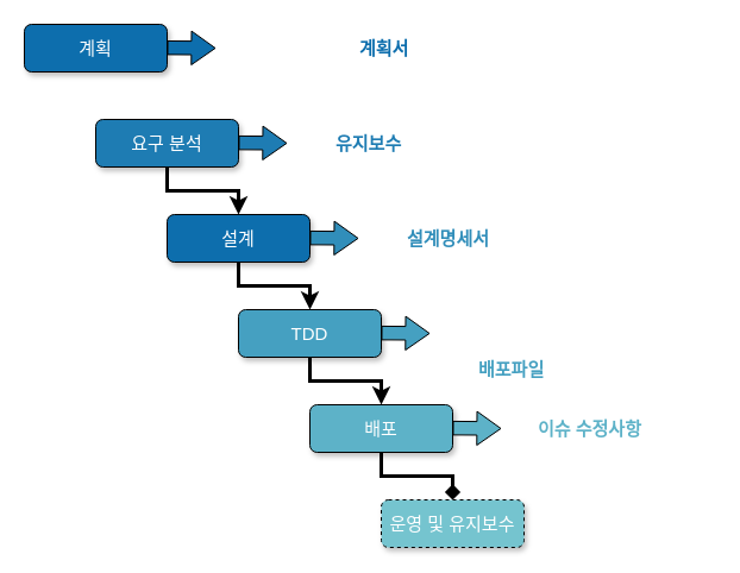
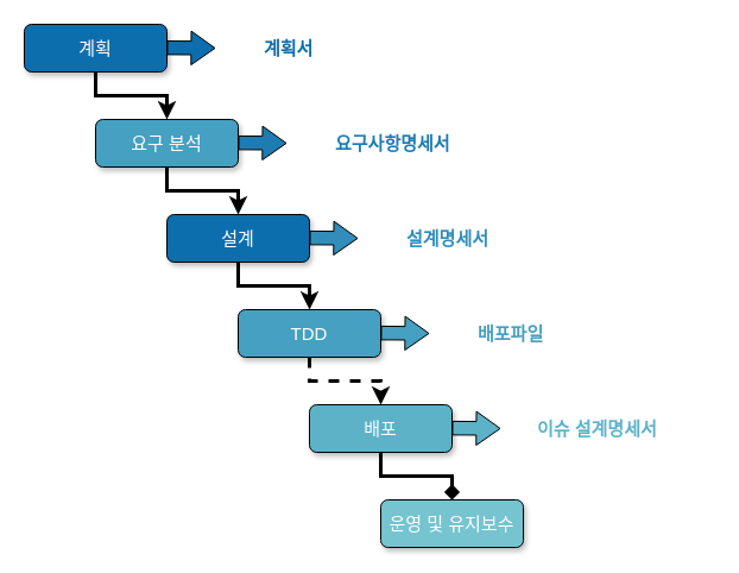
  <mxCell id="0" />
  <mxCell id="1" parent="0" />
+ <mxCell id="2" value="" style="edgeStyle=orthogonalEdgeStyle;rounded=0;orthogonalLoop=1;jettySize=auto;html=1;strokeWidth=3;" parent="1" source="3" target="5" edge="1"><mxGeometry relative="1" as="geometry" /></mxCell>
  <mxCell id="3" value="계획" style="rounded=1;whiteSpace=wrap;html=1;fillColor=#0D6EAD;fontColor=#ffffff;strokeColor=#000000;fontSize=15;strokeWidth=1;shadow=1;" parent="1" vertex="1"><mxGeometry x="20" y="20" width="120" height="40" as="geometry" /></mxCell>
  <mxCell id="4" value="" style="edgeStyle=orthogonalEdgeStyle;rounded=0;orthogonalLoop=1;jettySize=auto;html=1;strokeWidth=3;" parent="1" source="5" target="7" edge="1"><mxGeometry relative="1" as="geometry" /></mxCell>
- <mxCell id="5" value="요구 분석" style="rounded=1;whiteSpace=wrap;html=1;fillColor=#1E7CB3;fontColor=#ffffff;strokeColor=#000000;fontSize=15;strokeWidth=1;shadow=1;" parent="1" vertex="1"><mxGeometry x="80" y="100" width="120" height="40" as="geometry" /></mxCell>
+ <mxCell id="5" value="요구 분석" style="rounded=1;whiteSpace=wrap;html=1;fillColor=#45a0c1;fontColor=#ffffff;strokeColor=#000000;fontSize=15;strokeWidth=1;shadow=1;" parent="1" vertex="1"><mxGeometry x="80" y="100" width="120" height="40" as="geometry" /></mxCell>
  <mxCell id="6" value="" style="edgeStyle=orthogonalEdgeStyle;rounded=0;orthogonalLoop=1;jettySize=auto;html=1;strokeWidth=3;" parent="1" source="7" target="9" edge="1"><mxGeometry relative="1" as="geometry" /></mxCell>
  <mxCell id="7" value="설계" style="rounded=1;whiteSpace=wrap;html=1;fillColor=#0d6ead;fontColor=#ffffff;strokeColor=#000000;fontSize=15;strokeWidth=1;shadow=1;" parent="1" vertex="1"><mxGeometry x="140" y="180" width="120" height="40" as="geometry" /></mxCell>
- <mxCell id="8" value="" style="edgeStyle=orthogonalEdgeStyle;rounded=0;orthogonalLoop=1;jettySize=auto;html=1;strokeWidth=3;" parent="1" source="9" target="11" edge="1"><mxGeometry relative="1" as="geometry" /></mxCell>
+ <mxCell id="8" value="" style="edgeStyle=orthogonalEdgeStyle;rounded=0;orthogonalLoop=1;jettySize=auto;html=1;strokeWidth=3;dashed=1;" parent="1" source="9" target="11" edge="1"><mxGeometry relative="1" as="geometry" /></mxCell>
  <mxCell id="9" value="TDD" style="rounded=1;whiteSpace=wrap;html=1;fillColor=#45A0C1;fontColor=#ffffff;strokeColor=#000000;fontSize=15;strokeWidth=1;shadow=1;" parent="1" vertex="1"><mxGeometry x="200" y="260" width="120" height="40" as="geometry" /></mxCell>
  <mxCell id="10" value="" style="edgeStyle=orthogonalEdgeStyle;rounded=0;orthogonalLoop=1;jettySize=auto;html=1;strokeWidth=3;endArrow=diamond;" parent="1" source="11" target="12" edge="1"><mxGeometry relative="1" as="geometry" /></mxCell>
  <mxCell id="11" value="배포" style="rounded=1;whiteSpace=wrap;html=1;fillColor=#5DB2C8;fontColor=#ffffff;strokeColor=#000000;fontSize=15;strokeWidth=1;shadow=1;" parent="1" vertex="1"><mxGeometry x="260" y="340" width="120" height="40" as="geometry" /></mxCell>
- <mxCell id="12" value="운영 및 유지보수" style="rounded=1;whiteSpace=wrap;html=1;fillColor=#75C4CF;fontColor=#ffffff;strokeColor=#000000;fontSize=15;strokeWidth=1;shadow=1;dashed=1;" parent="1" vertex="1"><mxGeometry x="320" y="420" width="120" height="40" as="geometry" /></mxCell>
+ <mxCell id="12" value="운영 및 유지보수" style="rounded=1;whiteSpace=wrap;html=1;fillColor=#75C4CF;fontColor=#ffffff;strokeColor=#000000;fontSize=15;strokeWidth=1;shadow=1;" parent="1" vertex="1"><mxGeometry x="320" y="420" width="120" height="40" as="geometry" /></mxCell>
  <mxCell id="13" value="" style="shape=flexArrow;endArrow=classic;html=1;rounded=0;width=11.429;endSize=6.371;endWidth=16;fillColor=#0D6EAD;strokeColor=default;" parent="1" edge="1"><mxGeometry width="50" height="50" relative="1" as="geometry"><mxPoint x="140" y="39.68" as="sourcePoint" /><mxPoint x="181" y="40" as="targetPoint" /></mxGeometry></mxCell>
  <mxCell id="14" value="" style="shape=flexArrow;endArrow=classic;html=1;rounded=0;width=11.429;endSize=6.371;endWidth=16;fillColor=#1E7CB3;strokeColor=default;" parent="1" edge="1"><mxGeometry width="50" height="50" relative="1" as="geometry"><mxPoint x="200" y="119.64" as="sourcePoint" /><mxPoint x="241" y="119.96" as="targetPoint" /></mxGeometry></mxCell>
  <mxCell id="15" value="" style="shape=flexArrow;endArrow=classic;html=1;rounded=0;width=11.429;endSize=6.371;endWidth=16;fillColor=#318EBA;strokeColor=default;" parent="1" edge="1"><mxGeometry width="50" height="50" relative="1" as="geometry"><mxPoint x="260" y="199.64" as="sourcePoint" /><mxPoint x="301" y="199.96" as="targetPoint" /></mxGeometry></mxCell>
  <mxCell id="16" value="" style="shape=flexArrow;endArrow=classic;html=1;rounded=0;width=11.429;endSize=6.371;endWidth=16;fillColor=#45A0C1;strokeColor=default;" parent="1" edge="1"><mxGeometry width="50" height="50" relative="1" as="geometry"><mxPoint x="320" y="279.64" as="sourcePoint" /><mxPoint x="361" y="279.96" as="targetPoint" /></mxGeometry></mxCell>
  <mxCell id="17" value="" style="shape=flexArrow;endArrow=classic;html=1;rounded=0;width=11.429;endSize=6.371;endWidth=16;fillColor=#5DB2C8;strokeColor=default;" parent="1" edge="1"><mxGeometry width="50" height="50" relative="1" as="geometry"><mxPoint x="380" y="359.64" as="sourcePoint" /><mxPoint x="421" y="359.96" as="targetPoint" /></mxGeometry></mxCell>
- <mxCell id="18" value="계획서" style="text;html=1;strokeColor=none;fillColor=none;align=left;verticalAlign=middle;whiteSpace=wrap;rounded=0;fontSize=15;fontColor=#0D6EAD;fontStyle=1;labelBorderColor=none;labelBackgroundColor=none;" parent="1" vertex="1"><mxGeometry x="300" y="25" width="150" height="30" as="geometry" /></mxCell>
- <mxCell id="19" value="유지보수" style="text;html=1;strokeColor=none;fillColor=none;align=left;verticalAlign=middle;whiteSpace=wrap;rounded=0;fontSize=15;fontColor=#1E7CB3;fontStyle=1" parent="1" vertex="1"><mxGeometry x="280" y="105" width="150" height="30" as="geometry" /></mxCell>
+ <mxCell id="18" value="계획서" style="text;html=1;strokeColor=none;fillColor=none;align=left;verticalAlign=middle;whiteSpace=wrap;rounded=0;fontSize=15;fontColor=#0D6EAD;fontStyle=1;labelBorderColor=none;labelBackgroundColor=none;" parent="1" vertex="1"><mxGeometry x="220" y="25" width="150" height="30" as="geometry" /></mxCell>
+ <mxCell id="19" value="요구사항명세서" style="text;html=1;strokeColor=none;fillColor=none;align=left;verticalAlign=middle;whiteSpace=wrap;rounded=0;fontSize=15;fontColor=#1E7CB3;fontStyle=1" parent="1" vertex="1"><mxGeometry x="280" y="105" width="150" height="30" as="geometry" /></mxCell>
  <mxCell id="20" value="설계명세서" style="text;html=1;strokeColor=none;fillColor=none;align=left;verticalAlign=middle;whiteSpace=wrap;rounded=0;fontSize=15;fontColor=#318EBA;fontStyle=1" parent="1" vertex="1"><mxGeometry x="340" y="185" width="150" height="30" as="geometry" /></mxCell>
- <mxCell id="21" value="배포파일" style="text;html=1;strokeColor=none;fillColor=none;align=left;verticalAlign=middle;whiteSpace=wrap;rounded=0;fontSize=15;fontColor=#45A0C1;fontStyle=1" parent="1" vertex="1"><mxGeometry x="400" y="295" width="150" height="30" as="geometry" /></mxCell>
- <mxCell id="22" value="이슈 수정사항" style="text;html=1;strokeColor=none;fillColor=none;align=left;verticalAlign=middle;whiteSpace=wrap;rounded=0;fontSize=15;fontColor=#5DB2C8;fontStyle=1" parent="1" vertex="1"><mxGeometry x="450" y="345" width="150" height="30" as="geometry" /></mxCell>
+ <mxCell id="21" value="배포파일" style="text;html=1;strokeColor=none;fillColor=none;align=left;verticalAlign=middle;whiteSpace=wrap;rounded=0;fontSize=15;fontColor=#45A0C1;fontStyle=1" parent="1" vertex="1"><mxGeometry x="400" y="265" width="150" height="30" as="geometry" /></mxCell>
+ <mxCell id="22" value="이슈 설계명세서" style="text;html=1;strokeColor=none;fillColor=none;align=left;verticalAlign=middle;whiteSpace=wrap;rounded=0;fontSize=15;fontColor=#5DB2C8;fontStyle=1" parent="1" vertex="1"><mxGeometry x="450" y="345" width="150" height="30" as="geometry" /></mxCell>
